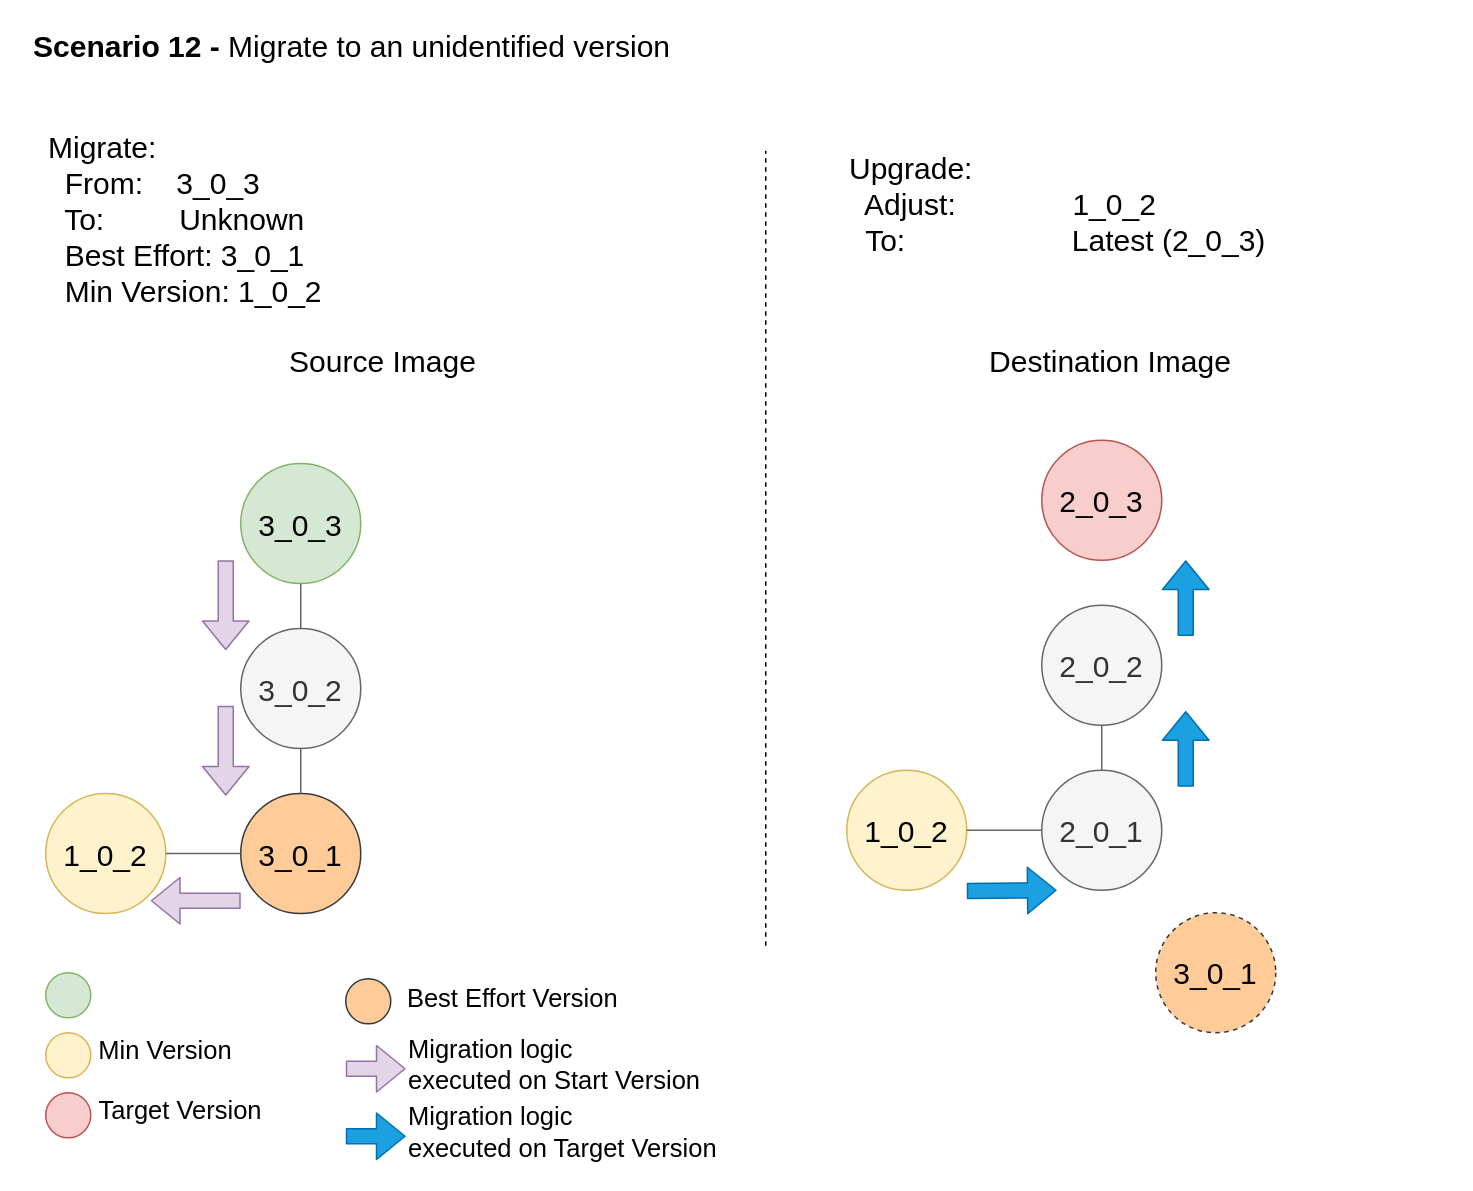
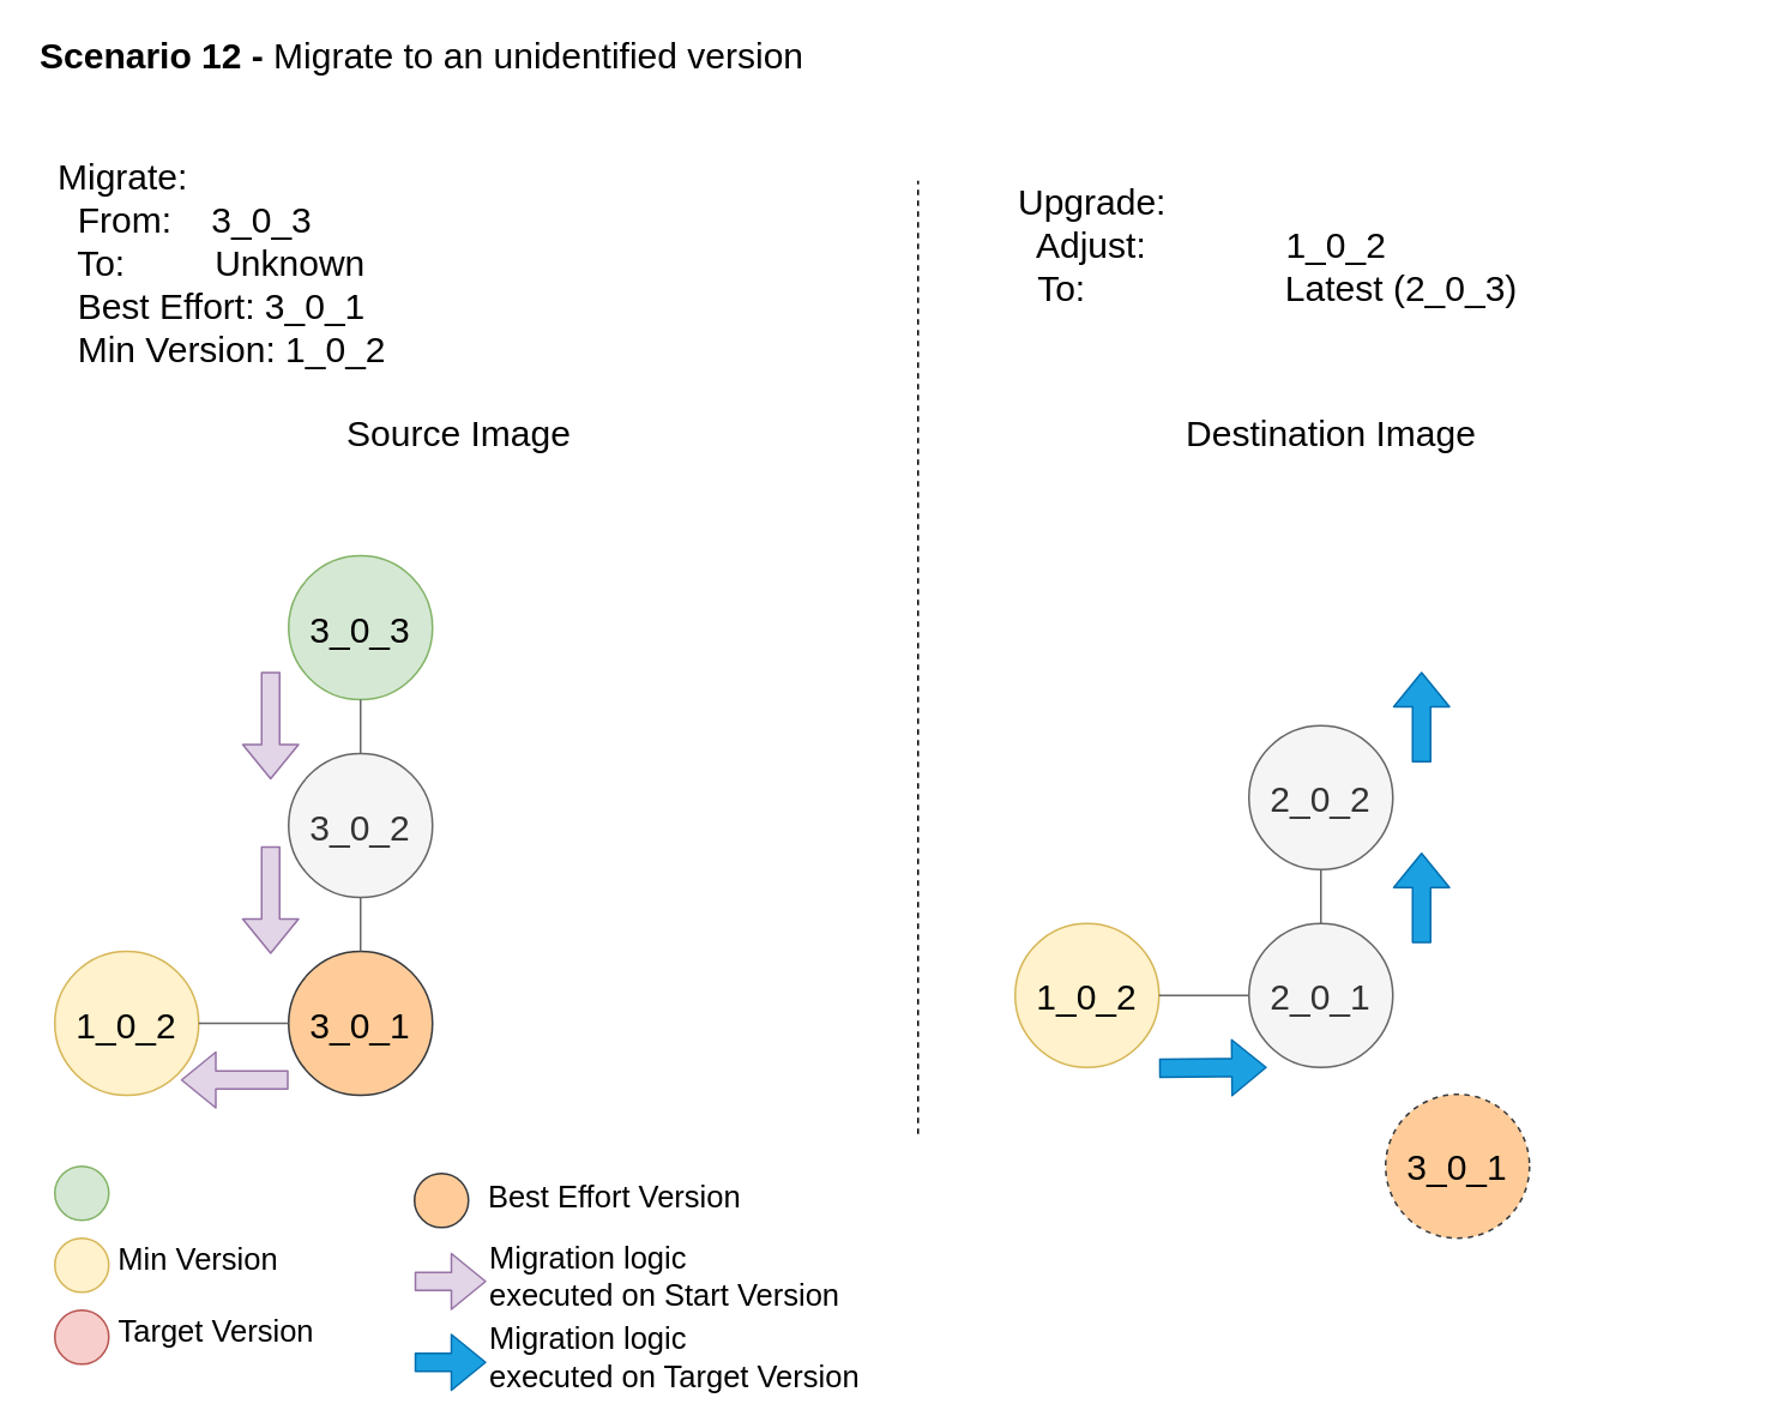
  <mxCell id="0" />
  <mxCell id="1" parent="0" />
  <mxCell id="2" value="&lt;font style=&quot;font-size: 20px&quot;&gt;1_0_2&lt;/font&gt;" style="ellipse;whiteSpace=wrap;html=1;aspect=fixed;shadow=0;fillColor=#fff2cc;strokeColor=#d6b656;" parent="1" vertex="1"><mxGeometry x="30" y="528.5" width="80" height="80" as="geometry" /></mxCell>
  <mxCell id="3" value="&lt;font style=&quot;font-size: 20px&quot;&gt;3_0_1&lt;/font&gt;" style="ellipse;whiteSpace=wrap;html=1;aspect=fixed;shadow=0;fillColor=#ffcc99;strokeColor=#36393d;" parent="1" vertex="1"><mxGeometry x="160" y="528.5" width="80" height="80" as="geometry" /></mxCell>
  <mxCell id="4" value="" style="endArrow=none;html=1;entryX=0;entryY=0.5;entryDx=0;entryDy=0;exitX=1;exitY=0.5;exitDx=0;exitDy=0;fillColor=#f5f5f5;strokeColor=#666666;" parent="1" source="2" target="3" edge="1"><mxGeometry width="50" height="50" relative="1" as="geometry"><mxPoint x="30" y="678.5" as="sourcePoint" /><mxPoint x="80" y="628.5" as="targetPoint" /></mxGeometry></mxCell>
  <mxCell id="5" value="&lt;font style=&quot;font-size: 20px&quot;&gt;Migrate:&lt;br&gt;&amp;nbsp; From:&amp;nbsp; &amp;nbsp; 3_0_3&lt;br&gt;&amp;nbsp; To:&amp;nbsp; &amp;nbsp; &amp;nbsp; &amp;nbsp; &amp;nbsp;Unknown&lt;br&gt;&amp;nbsp; Best Effort: 3_0_1&lt;br&gt;&amp;nbsp; Min Version: 1_0_2&lt;br&gt;&lt;/font&gt;" style="text;html=1;strokeColor=none;fillColor=none;align=left;verticalAlign=middle;whiteSpace=wrap;rounded=0;shadow=0;" parent="1" vertex="1"><mxGeometry x="30" y="100" width="250" height="90" as="geometry" /></mxCell>
  <mxCell id="6" value="&lt;font style=&quot;font-size: 20px&quot;&gt;1_0_2&lt;/font&gt;" style="ellipse;whiteSpace=wrap;html=1;aspect=fixed;shadow=0;fillColor=#fff2cc;strokeColor=#d6b656;" parent="1" vertex="1"><mxGeometry x="564" y="513" width="80" height="80" as="geometry" /></mxCell>
  <mxCell id="7" value="&lt;font style=&quot;font-size: 20px&quot;&gt;2_0_1&lt;/font&gt;" style="ellipse;whiteSpace=wrap;html=1;aspect=fixed;shadow=0;fillColor=#f5f5f5;strokeColor=#666666;fontColor=#333333;" parent="1" vertex="1"><mxGeometry x="694" y="513" width="80" height="80" as="geometry" /></mxCell>
  <mxCell id="8" value="&lt;font style=&quot;font-size: 20px&quot;&gt;3_0_1&lt;/font&gt;" style="ellipse;whiteSpace=wrap;html=1;aspect=fixed;shadow=0;fillColor=#ffcc99;strokeColor=#36393d;dashed=1;" parent="1" vertex="1"><mxGeometry x="770" y="608" width="80" height="80" as="geometry" /></mxCell>
  <mxCell id="9" value="&lt;font style=&quot;font-size: 20px&quot;&gt;2_0_2&lt;/font&gt;" style="ellipse;whiteSpace=wrap;html=1;aspect=fixed;shadow=0;fillColor=#f5f5f5;strokeColor=#666666;fontColor=#333333;" parent="1" vertex="1"><mxGeometry x="694" y="403" width="80" height="80" as="geometry" /></mxCell>
- <mxCell id="10" value="&lt;font style=&quot;font-size: 20px&quot;&gt;2_0_3&lt;/font&gt;" style="ellipse;whiteSpace=wrap;html=1;aspect=fixed;shadow=0;fillColor=#f8cecc;strokeColor=#b85450;" parent="1" vertex="1"><mxGeometry x="694" y="293" width="80" height="80" as="geometry" /></mxCell>
  <mxCell id="11" value="" style="endArrow=none;html=1;entryX=0;entryY=0.5;entryDx=0;entryDy=0;exitX=1;exitY=0.5;exitDx=0;exitDy=0;fillColor=#f5f5f5;strokeColor=#666666;" parent="1" source="6" target="7" edge="1"><mxGeometry width="50" height="50" relative="1" as="geometry"><mxPoint x="564" y="663" as="sourcePoint" /><mxPoint x="614" y="613" as="targetPoint" /></mxGeometry></mxCell>
  <mxCell id="12" value="" style="endArrow=none;html=1;entryX=0.5;entryY=0;entryDx=0;entryDy=0;exitX=0.5;exitY=1;exitDx=0;exitDy=0;fillColor=#f5f5f5;strokeColor=#666666;" parent="1" source="9" target="7" edge="1"><mxGeometry width="50" height="50" relative="1" as="geometry"><mxPoint x="764" y="493" as="sourcePoint" /><mxPoint x="814" y="493" as="targetPoint" /></mxGeometry></mxCell>
  <mxCell id="13" value="&lt;font style=&quot;font-size: 20px&quot;&gt;Upgrade:&lt;br&gt;&amp;nbsp; Adjust:&amp;nbsp; &amp;nbsp; &amp;nbsp; &amp;nbsp; &amp;nbsp; &amp;nbsp; &amp;nbsp; 1_0_2&lt;br&gt;&amp;nbsp; To:&amp;nbsp; &amp;nbsp; &amp;nbsp; &amp;nbsp; &amp;nbsp; &amp;nbsp; &amp;nbsp; &amp;nbsp; &amp;nbsp; &amp;nbsp; Latest (2_0_3)&lt;br&gt;&lt;/font&gt;" style="text;html=1;strokeColor=none;fillColor=none;align=left;verticalAlign=middle;whiteSpace=wrap;rounded=0;shadow=0;" parent="1" vertex="1"><mxGeometry x="564" y="90" width="286" height="90" as="geometry" /></mxCell>
  <mxCell id="14" value="" style="endArrow=none;dashed=1;html=1;" parent="1" edge="1"><mxGeometry width="50" height="50" relative="1" as="geometry"><mxPoint x="510" y="630" as="sourcePoint" /><mxPoint x="510" y="100" as="targetPoint" /></mxGeometry></mxCell>
  <mxCell id="15" value="&lt;font style=&quot;font-size: 20px&quot;&gt;Source Image&lt;/font&gt;" style="text;html=1;strokeColor=none;fillColor=none;align=center;verticalAlign=middle;whiteSpace=wrap;rounded=0;shadow=0;dashed=1;" parent="1" vertex="1"><mxGeometry x="180" y="230" width="150" height="20" as="geometry" /></mxCell>
  <mxCell id="16" value="&lt;font style=&quot;font-size: 20px&quot;&gt;Destination Image&lt;/font&gt;" style="text;html=1;strokeColor=none;fillColor=none;align=center;verticalAlign=middle;whiteSpace=wrap;rounded=0;shadow=0;dashed=1;" parent="1" vertex="1"><mxGeometry x="650" y="230" width="180" height="20" as="geometry" /></mxCell>
  <mxCell id="17" value="&lt;font style=&quot;font-size: 20px&quot;&gt;3_0_2&lt;/font&gt;" style="ellipse;whiteSpace=wrap;html=1;aspect=fixed;shadow=0;fillColor=#f5f5f5;strokeColor=#666666;fontColor=#333333;" parent="1" vertex="1"><mxGeometry x="160" y="418.5" width="80" height="80" as="geometry" /></mxCell>
  <mxCell id="18" value="&lt;font style=&quot;font-size: 20px&quot;&gt;3_0_3&lt;/font&gt;" style="ellipse;whiteSpace=wrap;html=1;aspect=fixed;shadow=0;fillColor=#d5e8d4;strokeColor=#82b366;" parent="1" vertex="1"><mxGeometry x="160" y="308.5" width="80" height="80" as="geometry" /></mxCell>
  <mxCell id="19" value="" style="endArrow=none;html=1;entryX=0.5;entryY=0;entryDx=0;entryDy=0;exitX=0.5;exitY=1;exitDx=0;exitDy=0;fillColor=#f5f5f5;strokeColor=#666666;" parent="1" source="18" target="17" edge="1"><mxGeometry width="50" height="50" relative="1" as="geometry"><mxPoint x="120" y="578.5" as="sourcePoint" /><mxPoint x="170" y="578.5" as="targetPoint" /></mxGeometry></mxCell>
  <mxCell id="20" value="" style="endArrow=none;html=1;entryX=0.5;entryY=0;entryDx=0;entryDy=0;exitX=0.5;exitY=1;exitDx=0;exitDy=0;fillColor=#f5f5f5;strokeColor=#666666;" parent="1" source="17" target="3" edge="1"><mxGeometry width="50" height="50" relative="1" as="geometry"><mxPoint x="300" y="443" as="sourcePoint" /><mxPoint x="300" y="473" as="targetPoint" /></mxGeometry></mxCell>
  <mxCell id="21" value="" style="shape=flexArrow;endArrow=classic;html=1;fillColor=#e1d5e7;strokeColor=#9673a6;" parent="1" edge="1"><mxGeometry width="50" height="50" relative="1" as="geometry"><mxPoint x="150" y="470" as="sourcePoint" /><mxPoint x="150" y="530" as="targetPoint" /></mxGeometry></mxCell>
  <mxCell id="22" value="" style="shape=flexArrow;endArrow=classic;html=1;fillColor=#e1d5e7;strokeColor=#9673a6;" parent="1" edge="1"><mxGeometry width="50" height="50" relative="1" as="geometry"><mxPoint x="150" y="373" as="sourcePoint" /><mxPoint x="150" y="433" as="targetPoint" /></mxGeometry></mxCell>
  <mxCell id="23" value="" style="shape=flexArrow;endArrow=classic;html=1;fillColor=#1ba1e2;strokeColor=#006EAF;" parent="1" edge="1"><mxGeometry width="50" height="50" relative="1" as="geometry"><mxPoint x="644" y="593.5" as="sourcePoint" /><mxPoint x="704" y="593" as="targetPoint" /></mxGeometry></mxCell>
  <mxCell id="24" value="" style="shape=flexArrow;endArrow=classic;html=1;fillColor=#1ba1e2;strokeColor=#006EAF;" parent="1" edge="1"><mxGeometry width="50" height="50" relative="1" as="geometry"><mxPoint x="790" y="524" as="sourcePoint" /><mxPoint x="790" y="473.5" as="targetPoint" /></mxGeometry></mxCell>
  <mxCell id="25" value="" style="shape=flexArrow;endArrow=classic;html=1;fillColor=#1ba1e2;strokeColor=#006EAF;" parent="1" edge="1"><mxGeometry width="50" height="50" relative="1" as="geometry"><mxPoint x="790" y="423.5" as="sourcePoint" /><mxPoint x="790" y="373" as="targetPoint" /></mxGeometry></mxCell>
  <mxCell id="26" value="" style="ellipse;whiteSpace=wrap;html=1;aspect=fixed;fillColor=#d5e8d4;strokeColor=#82b366;" parent="1" vertex="1"><mxGeometry x="30" y="648" width="30" height="30" as="geometry" /></mxCell>
  <mxCell id="27" value="" style="ellipse;whiteSpace=wrap;html=1;aspect=fixed;fillColor=#fff2cc;strokeColor=#d6b656;" parent="1" vertex="1"><mxGeometry x="30" y="688" width="30" height="30" as="geometry" /></mxCell>
  <mxCell id="28" value="Min Version" style="text;html=1;strokeColor=none;fillColor=none;align=center;verticalAlign=middle;whiteSpace=wrap;rounded=0;fontSize=17;" parent="1" vertex="1"><mxGeometry x="60" y="683" width="100" height="35" as="geometry" /></mxCell>
  <mxCell id="29" value="" style="ellipse;whiteSpace=wrap;html=1;aspect=fixed;fillColor=#f8cecc;strokeColor=#b85450;" parent="1" vertex="1"><mxGeometry x="30" y="728" width="30" height="30" as="geometry" /></mxCell>
  <mxCell id="30" value="Target Version" style="text;html=1;strokeColor=none;fillColor=none;align=center;verticalAlign=middle;whiteSpace=wrap;rounded=0;fontSize=17;" parent="1" vertex="1"><mxGeometry x="60" y="723" width="120" height="35" as="geometry" /></mxCell>
  <mxCell id="31" value="" style="shape=flexArrow;endArrow=classic;html=1;fillColor=#e1d5e7;strokeColor=#9673a6;" parent="1" edge="1"><mxGeometry width="50" height="50" relative="1" as="geometry"><mxPoint x="230" y="712" as="sourcePoint" /><mxPoint x="270" y="712" as="targetPoint" /></mxGeometry></mxCell>
  <mxCell id="32" value="Migration logic &lt;br&gt;executed on Start Version" style="text;html=1;strokeColor=none;fillColor=none;align=left;verticalAlign=middle;whiteSpace=wrap;rounded=0;fontSize=17;" parent="1" vertex="1"><mxGeometry x="270" y="692" width="310" height="35" as="geometry" /></mxCell>
  <mxCell id="33" value="" style="shape=flexArrow;endArrow=classic;html=1;fillColor=#1ba1e2;strokeColor=#006EAF;" parent="1" edge="1"><mxGeometry width="50" height="50" relative="1" as="geometry"><mxPoint x="230" y="757" as="sourcePoint" /><mxPoint x="270" y="757" as="targetPoint" /></mxGeometry></mxCell>
  <mxCell id="34" value="Migration logic &lt;br&gt;executed on Target Version" style="text;html=1;strokeColor=none;fillColor=none;align=left;verticalAlign=middle;whiteSpace=wrap;rounded=0;fontSize=17;" parent="1" vertex="1"><mxGeometry x="270" y="737" width="310" height="35" as="geometry" /></mxCell>
  <mxCell id="35" value="" style="ellipse;whiteSpace=wrap;html=1;aspect=fixed;fillColor=#ffcc99;strokeColor=#36393d;" parent="1" vertex="1"><mxGeometry x="230" y="652" width="30" height="30" as="geometry" /></mxCell>
  <mxCell id="36" value="Best Effort Version" style="text;html=1;strokeColor=none;fillColor=none;align=center;verticalAlign=middle;whiteSpace=wrap;rounded=0;fontSize=17;" parent="1" vertex="1"><mxGeometry x="263" y="648" width="157" height="35" as="geometry" /></mxCell>
  <mxCell id="37" value="&lt;font style=&quot;font-size: 20px&quot;&gt;&lt;b&gt;Scenario 12 - &lt;/b&gt;Migrate to an unidentified version&lt;/font&gt;" style="text;html=1;strokeColor=none;fillColor=none;align=left;verticalAlign=middle;whiteSpace=wrap;rounded=0;" parent="1" vertex="1"><mxGeometry x="20" y="20" width="940" height="20" as="geometry" /></mxCell>
  <mxCell id="38" value="" style="shape=flexArrow;endArrow=classic;html=1;fillColor=#e1d5e7;strokeColor=#9673a6;" parent="1" edge="1"><mxGeometry width="50" height="50" relative="1" as="geometry"><mxPoint x="160" y="600" as="sourcePoint" /><mxPoint x="100" y="600" as="targetPoint" /></mxGeometry></mxCell>
